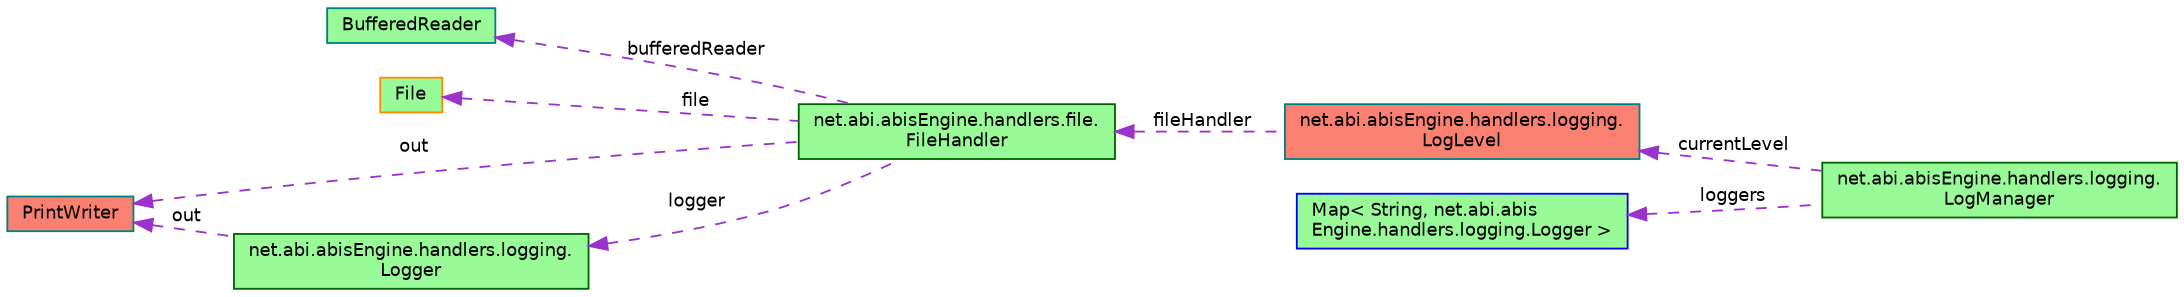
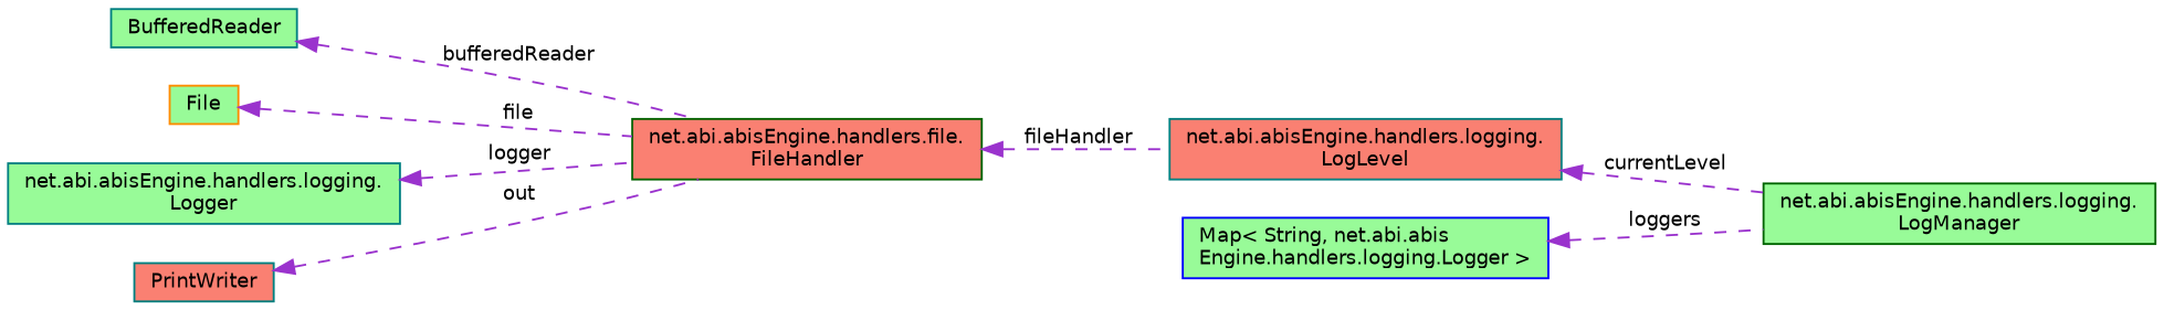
  digraph {
    rankdir=LR
    node [color=darkgreen fillcolor=palegreen fontname=Helvetica fontsize=10 shape=record style=filled]
    edge [color=darkorchid3 dir=back fontname=Helvetica fontsize=10 labelfontname=Helvetica labelfontsize=10 style=dashed]
    n1 [fontcolor=black height=0.2 label="net.abi.abisEngine.handlers.logging.\lLogManager" width=0.4]
    n2 [color=teal fillcolor=salmon height=0.2 label="net.abi.abisEngine.handlers.logging.\lLogLevel" width=0.4]
-   n3 [height=0.2 label="net.abi.abisEngine.handlers.file.\lFileHandler" width=0.4]
+   n3 [fillcolor=salmon height=0.2 label="net.abi.abisEngine.handlers.file.\lFileHandler" width=0.4]
    n4 [color=teal height=0.2 label=BufferedReader width=0.4]
    n5 [color=darkorange height=0.2 label=File width=0.4]
-   n6 [height=0.2 label="net.abi.abisEngine.handlers.logging.\lLogger" width=0.4]
+   n6 [color=teal height=0.2 label="net.abi.abisEngine.handlers.logging.\lLogger" width=0.4]
    n7 [color=teal fillcolor=salmon height=0.2 label=PrintWriter width=0.4]
    n8 [color=blue height=0.2 label="Map\< String, net.abi.abis\lEngine.handlers.logging.Logger \>" width=0.4]
    n2 -> n1 [label=" currentLevel"]
    n3 -> n2 [label=" fileHandler"]
    n4 -> n3 [label=" bufferedReader"]
    n5 -> n3 [label=" file"]
    n6 -> n3 [label=" logger"]
    n7 -> n3 [label=" out"]
-   n7 -> n6 [label=" out"]
    n8 -> n1 [label=" loggers"]
  }
